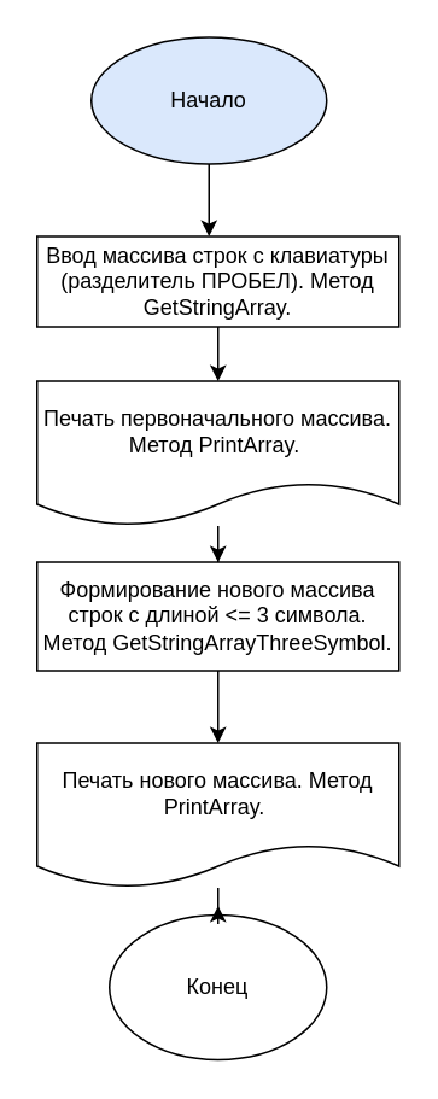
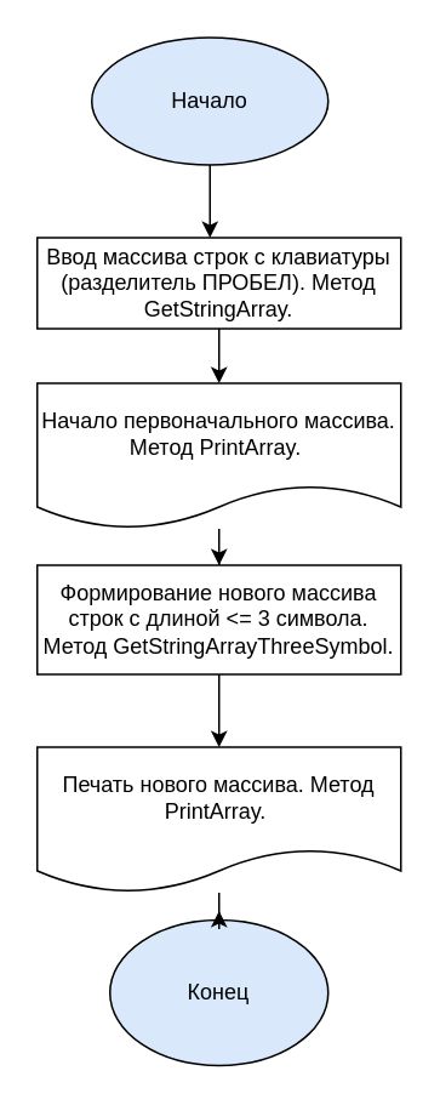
  <mxCell id="0" />
  <mxCell id="1" parent="0" />
  <mxCell id="2" value="" style="edgeStyle=orthogonalEdgeStyle;rounded=0;orthogonalLoop=1;jettySize=auto;html=1;" edge="1" parent="1" source="3" target="5"><mxGeometry relative="1" as="geometry"><Array as="points"><mxPoint x="115" y="120" /><mxPoint x="115" y="120" /></Array></mxGeometry></mxCell>
  <mxCell id="3" value="Начало" style="ellipse;whiteSpace=wrap;html=1;fillColor=#dae8fc;" parent="1" vertex="1"><mxGeometry x="50" y="20" width="130" height="70" as="geometry" /></mxCell>
  <mxCell id="4" value="" style="edgeStyle=orthogonalEdgeStyle;rounded=0;orthogonalLoop=1;jettySize=auto;html=1;" edge="1" parent="1" source="5" target="8"><mxGeometry relative="1" as="geometry" /></mxCell>
  <mxCell id="5" value="Ввод массива строк с клавиатуры (разделитель ПРОБЕЛ). Метод GetStringArray." style="rounded=0;whiteSpace=wrap;html=1;" parent="1" vertex="1"><mxGeometry x="20" y="130" width="200" height="50" as="geometry" /></mxCell>
- <mxCell id="6" value="Конец" style="ellipse;whiteSpace=wrap;html=1;" parent="1" vertex="1"><mxGeometry x="60" y="505" width="120" height="80" as="geometry" /></mxCell>
+ <mxCell id="6" value="Конец" style="ellipse;whiteSpace=wrap;html=1;fillColor=#dae8fc;" parent="1" vertex="1"><mxGeometry x="60" y="505" width="120" height="80" as="geometry" /></mxCell>
  <mxCell id="7" style="edgeStyle=orthogonalEdgeStyle;rounded=0;orthogonalLoop=1;jettySize=auto;html=1;entryX=0.5;entryY=0;entryDx=0;entryDy=0;" edge="1" parent="1" source="8" target="10"><mxGeometry relative="1" as="geometry" /></mxCell>
- <mxCell id="8" value="Печать первоначального массива. Метод PrintArray.&amp;nbsp;" style="shape=document;whiteSpace=wrap;html=1;boundedLbl=1;" parent="1" vertex="1"><mxGeometry x="20" y="210" width="200" height="80" as="geometry" /></mxCell>
+ <mxCell id="8" value="Начало первоначального массива. Метод PrintArray.&amp;nbsp;" style="shape=document;whiteSpace=wrap;html=1;boundedLbl=1;" parent="1" vertex="1"><mxGeometry x="20" y="210" width="200" height="80" as="geometry" /></mxCell>
  <mxCell id="9" style="edgeStyle=orthogonalEdgeStyle;rounded=0;orthogonalLoop=1;jettySize=auto;html=1;entryX=0.5;entryY=0;entryDx=0;entryDy=0;" edge="1" parent="1" source="10" target="12"><mxGeometry relative="1" as="geometry" /></mxCell>
  <mxCell id="10" value="Формирование нового массива строк с длиной &amp;lt;= 3 символа. Метод GetStringArrayThreeSymbol." style="rounded=0;whiteSpace=wrap;html=1;" vertex="1" parent="1"><mxGeometry x="20" y="310" width="200" height="60" as="geometry" /></mxCell>
  <mxCell id="11" style="edgeStyle=orthogonalEdgeStyle;rounded=0;orthogonalLoop=1;jettySize=auto;html=1;" edge="1" parent="1" source="12"><mxGeometry relative="1" as="geometry"><mxPoint x="120" y="500" as="targetPoint" /></mxGeometry></mxCell>
  <mxCell id="12" value="Печать нового массива. Метод PrintArray.&amp;nbsp;" style="shape=document;whiteSpace=wrap;html=1;boundedLbl=1;" vertex="1" parent="1"><mxGeometry x="20" y="410" width="200" height="80" as="geometry" /></mxCell>
